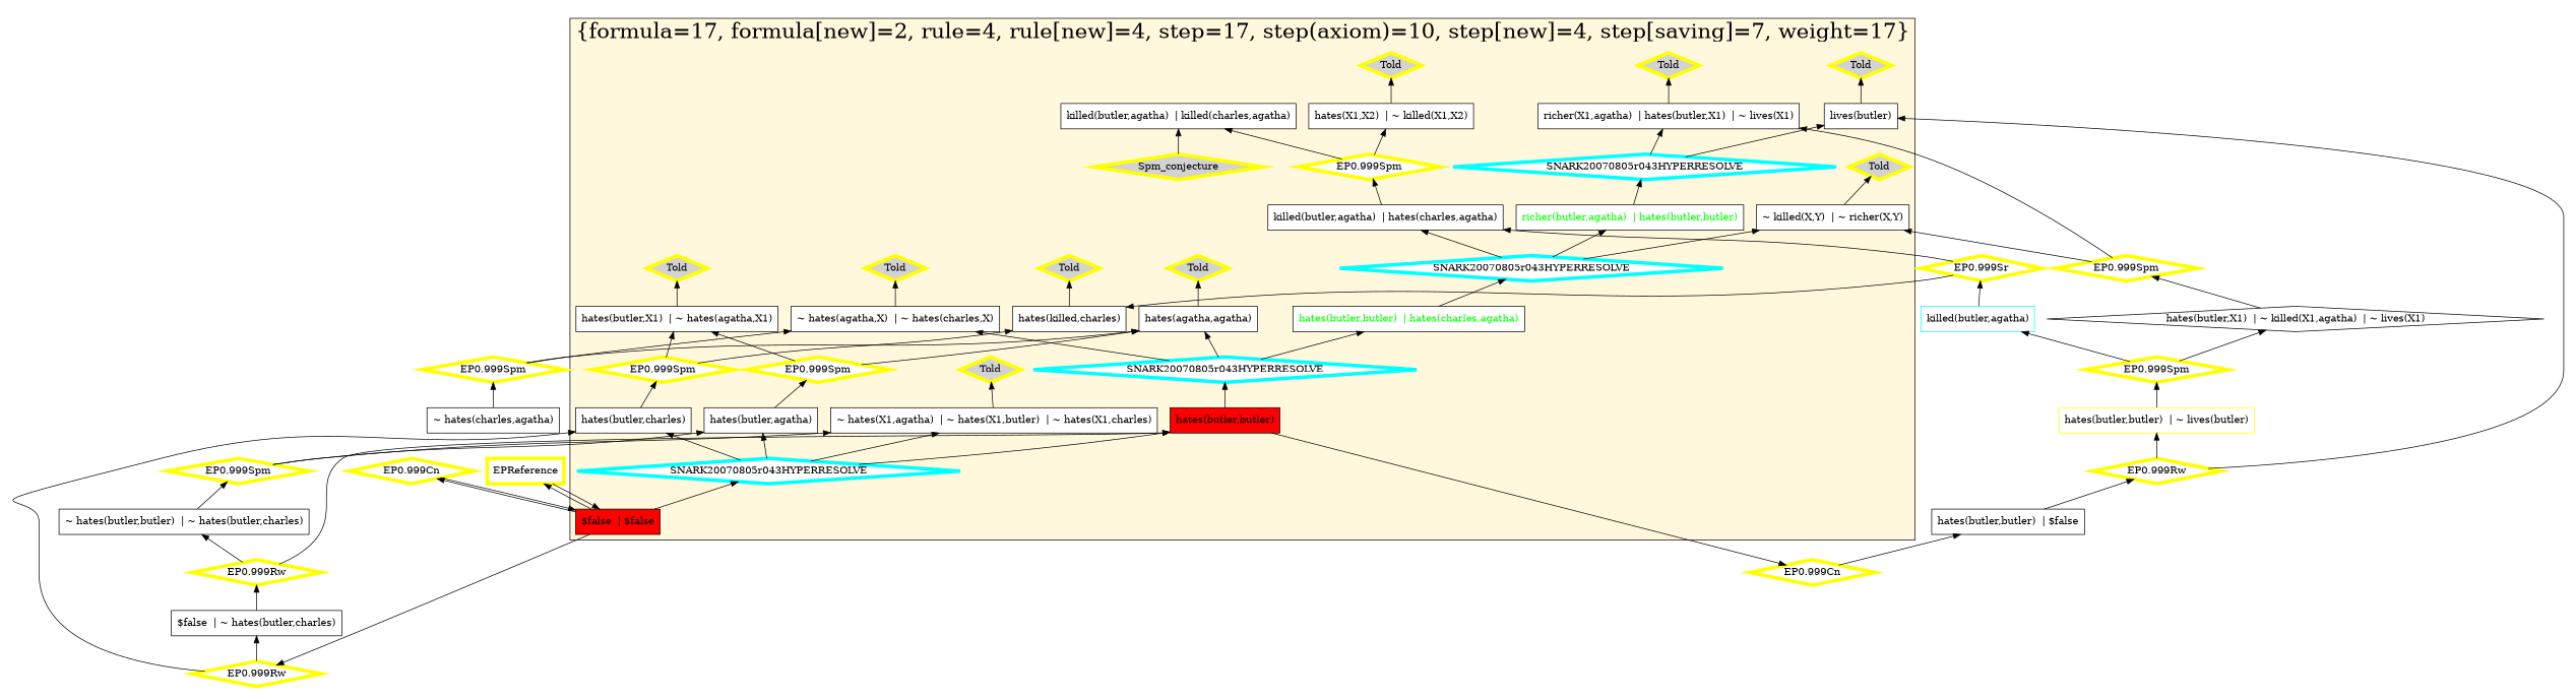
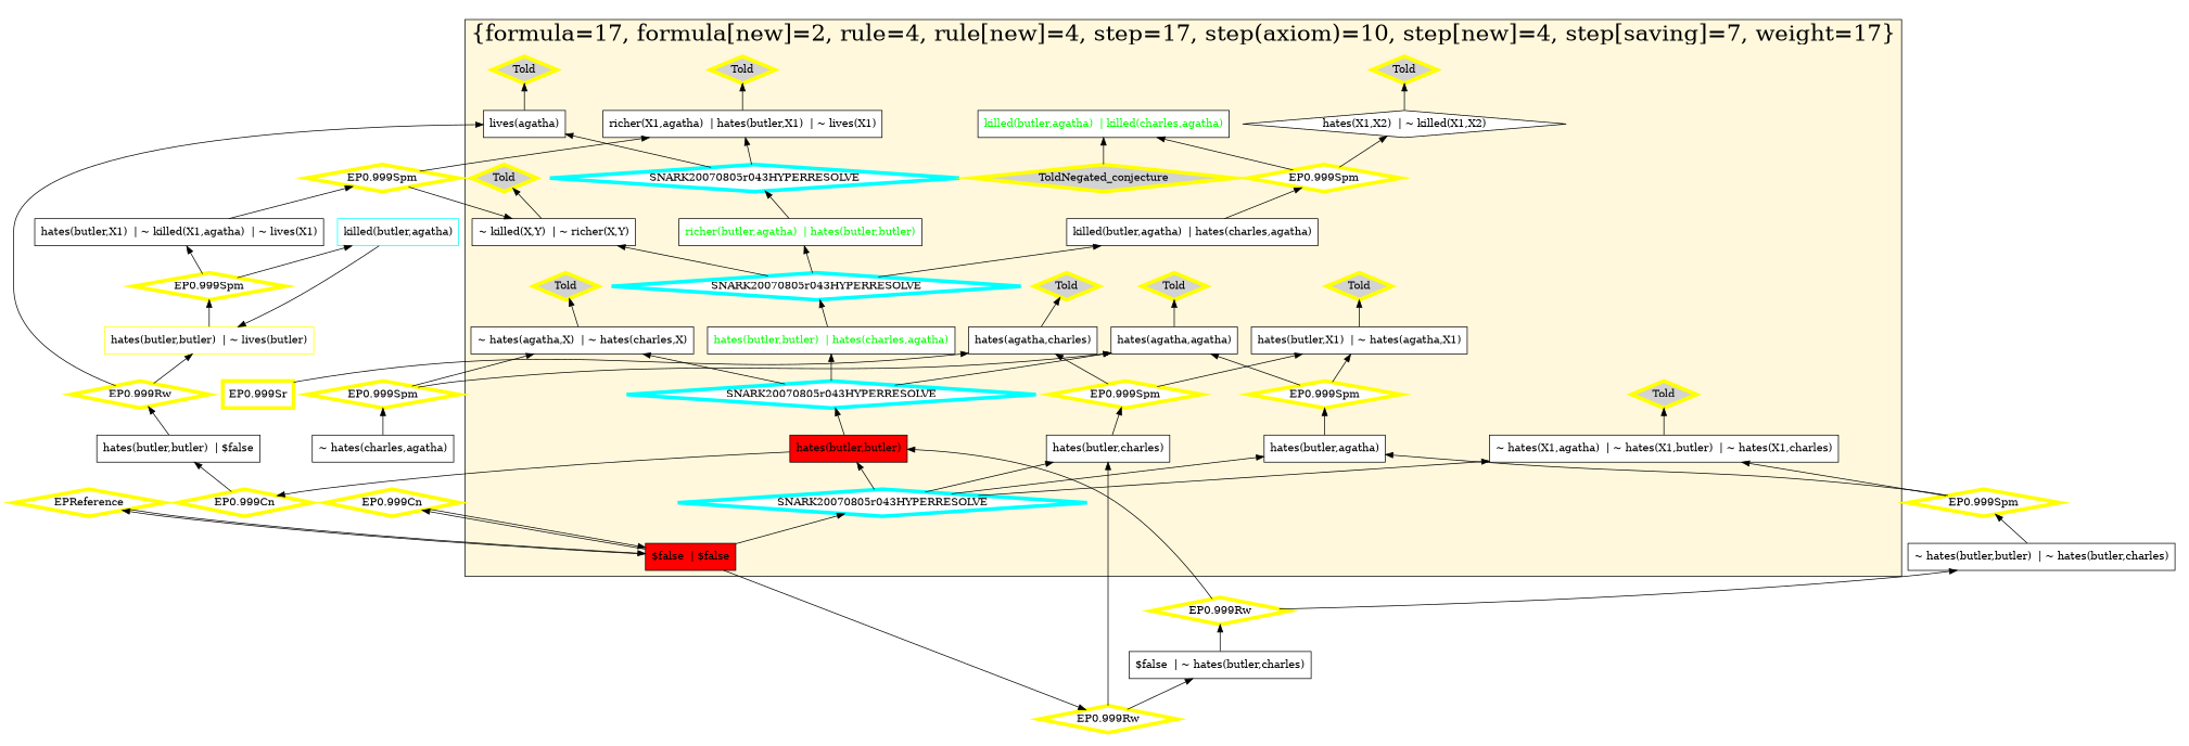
  digraph {
    rankdir=BT
    node [color=yellow fillcolor=white shape=diamond style=filled penwidth=5]
    n1 [color=black label="~ hates(agatha,X)  | ~ hates(charles,X)" shape=box penwidth=""]
    n2 [color=black label="hates(butler,agatha)" shape=box penwidth=""]
    n3 [color=black label="~ hates(X1,agatha)  | ~ hates(X1,butler)  | ~ hates(X1,charles)" shape=box penwidth=""]
    n4 [color=black fontcolor=green label="hates(butler,butler)  | hates(charles,agatha)" shape=box penwidth=""]
    n5 [color=black label="~ killed(X,Y)  | ~ richer(X,Y)" shape=box penwidth=""]
    n6 [color=black fillcolor=red label="hates(butler,butler)" shape=box penwidth=""]
    n7 [color=black label="hates(butler,charles)" shape=box penwidth=""]
    n8 [color=black fillcolor=red label="$false  | $false" shape=box penwidth=""]
    n9 [color=black label="killed(butler,agatha)  | hates(charles,agatha)" shape=box penwidth=""]
    n10 [color=black label="hates(butler,X1)  | ~ hates(agatha,X1)" shape=box penwidth=""]
-   n11 [color=black label="hates(killed,charles)" shape=box penwidth=""]
-   n12 [color=black label="hates(X1,X2)  | ~ killed(X1,X2)" shape=box penwidth=""]
-   n13 [color=black label="lives(butler)" shape=box penwidth=""]
+   n11 [color=black label="hates(agatha,charles)" shape=box penwidth=""]
+   n12 [color=black label="hates(X1,X2)  | ~ killed(X1,X2)" penwidth=""]
+   n13 [color=black label="lives(agatha)" shape=box penwidth=""]
    n14 [color=black label="hates(agatha,agatha)" shape=box penwidth=""]
    n15 [color=black label="richer(X1,agatha)  | hates(butler,X1)  | ~ lives(X1)" shape=box penwidth=""]
    n16 [color=black fontcolor=green label="richer(butler,agatha)  | hates(butler,butler)" shape=box penwidth=""]
-   n17 [color=black label="killed(butler,agatha)  | killed(charles,agatha)" shape=box penwidth=""]
+   n17 [color=black label="killed(butler,agatha)  | killed(charles,agatha)" shape=box fontcolor=green penwidth=""]
    n18 [fillcolor=lightgrey label=Told]
    n19 [fillcolor=lightgrey label=Told]
    n20 [color=cyan label=SNARK20070805r043HYPERRESOLVE]
    n21 [fillcolor=lightgrey label=Told]
    n22 [fillcolor=lightgrey label=Told]
    n23 [fillcolor=lightgrey label=Told]
    n24 [label="EP0.999Spm"]
    n25 [color=cyan label=SNARK20070805r043HYPERRESOLVE]
    n26 [color=cyan label=SNARK20070805r043HYPERRESOLVE]
    n27 [color=cyan label=SNARK20070805r043HYPERRESOLVE]
    n28 [fillcolor=lightgrey label=Told]
    n29 [fillcolor=lightgrey label=Told]
    n30 [label="EP0.999Spm"]
    n31 [fillcolor=lightgrey label=Told]
    n32 [fillcolor=lightgrey label=Told]
    n33 [label="EP0.999Spm"]
-   n34 [fillcolor=lightgrey label=Spm_conjecture]
+   n34 [fillcolor=lightgrey label=ToldNegated_conjecture]
    n35 [label="EP0.999Cn"]
-   n36 [label=EPReference shape=box]
+   n36 [label=EPReference]
    n37 [label="EP0.999Rw"]
    n38 [label="EP0.999Cn"]
    n39 [color=black label="~ hates(charles,agatha)" shape=box penwidth=""]
    n40 [label="EP0.999Spm"]
    n41 [color=black label="hates(butler,butler)  | $false" shape=box penwidth=""]
    n42 [color=black label="~ hates(butler,butler)  | ~ hates(butler,charles)" shape=box penwidth=""]
    n43 [label="EP0.999Spm"]
    n44 [color=black label="$false  | ~ hates(butler,charles)" shape=box penwidth=""]
    n45 [label="hates(butler,butler)  | ~ lives(butler)" shape=box penwidth=""]
    n46 [label="EP0.999Spm"]
-   n47 [color=black label="hates(butler,X1)  | ~ killed(X1,agatha)  | ~ lives(X1)" penwidth=""]
+   n47 [color=black label="hates(butler,X1)  | ~ killed(X1,agatha)  | ~ lives(X1)" shape=box penwidth=""]
    n48 [color=cyan label="killed(butler,agatha)" shape=box penwidth=""]
    n49 [label="EP0.999Spm"]
    n50 [label="EP0.999Rw"]
    n51 [label="EP0.999Rw"]
-   n52 [label="EP0.999Sr"]
+   n52 [label="EP0.999Sr" shape=box]
    subgraph cluster_1 {
      fillcolor=cornsilk
      fontsize=30
      label="{formula=17, formula[new]=2, rule=4, rule[new]=4, step=17, step(axiom)=10, step[new]=4, step[saving]=7, weight=17}"
      labelloc=b
      style=filled
      n1
      n2
      n3
      n4
      n5
      n6
      n7
      n8
      n9
      n10
      n11
      n12
      n13
      n14
      n15
      n16
      n17
      n18
      n19
      n20
      n21
      n22
      n23
      n24
      n25
      n26
      n27
      n28
      n29
      n30
      n31
      n32
      n33
      n34
    }
    n1 -> n22
    n2 -> n33
    n3 -> n31
    n4 -> n26
    n5 -> n23
    n6 -> n25
    n6 -> n35
    n7 -> n30
    n8 -> n20
    n8 -> n36
    n8 -> n37
    n8 -> n38
    n9 -> n24
    n10 -> n29
    n11 -> n18
    n12 -> n21
    n13 -> n28
    n14 -> n19
    n15 -> n32
    n16 -> n27
    n20 -> n2
    n20 -> n3
    n20 -> n6
    n20 -> n7
    n24 -> n12
    n24 -> n17
    n25 -> n1
    n25 -> n4
    n25 -> n14
    n26 -> n5
    n26 -> n9
    n26 -> n16
    n27 -> n13
    n27 -> n15
    n30 -> n10
    n30 -> n11
    n33 -> n10
    n33 -> n14
    n34 -> n17
    n35 -> n41
    n36 -> n8
    n37 -> n7
    n37 -> n44
    n38 -> n8
    n39 -> n40
    n40 -> n1
    n40 -> n14
    n41 -> n51
    n42 -> n43
    n43 -> n2
    n43 -> n3
    n44 -> n50
    n45 -> n46
    n46 -> n47
    n46 -> n48
    n47 -> n49
-   n48 -> n52
+   n48 -> n45
    n49 -> n5
    n49 -> n15
    n50 -> n6
    n50 -> n42
    n51 -> n13
    n51 -> n45
-   n52 -> n9
    n52 -> n11
  }
